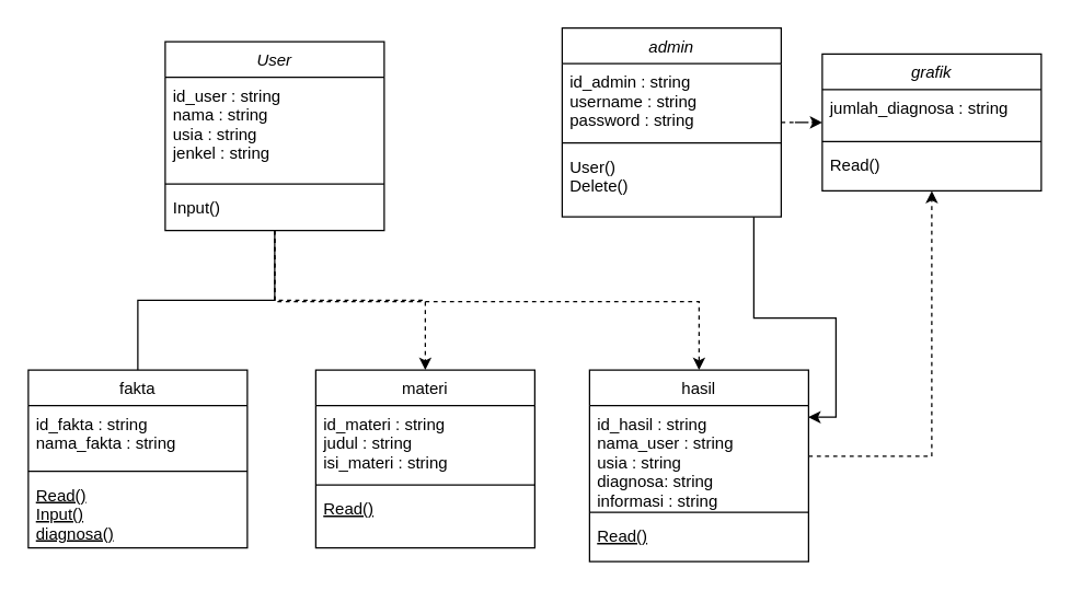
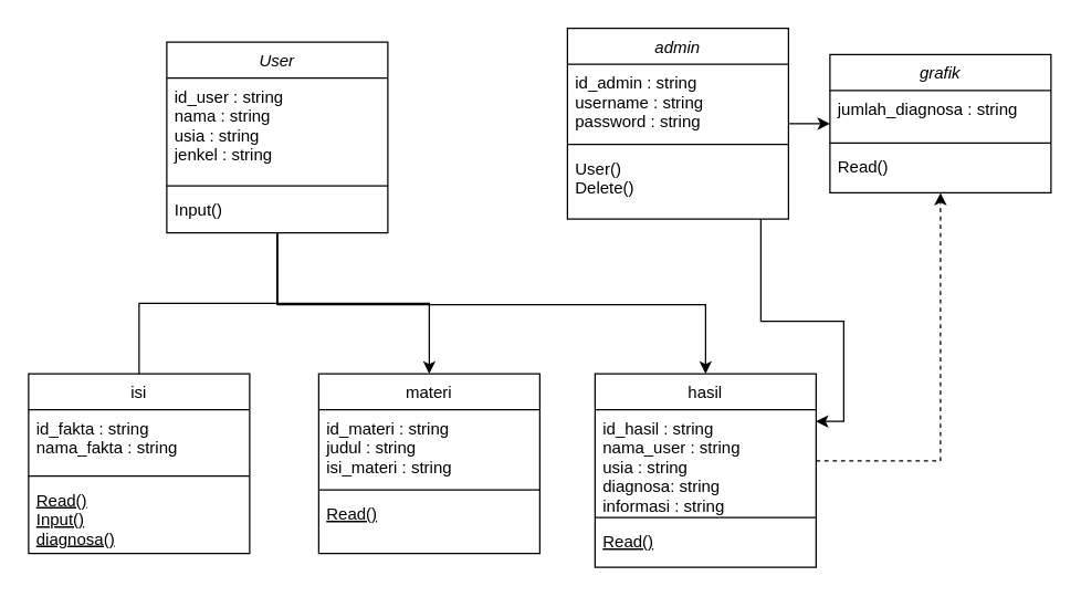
  <mxCell id="0" />
  <mxCell id="1" parent="0" />
  <mxCell id="2" style="edgeStyle=orthogonalEdgeStyle;rounded=0;orthogonalLoop=1;jettySize=auto;html=1;entryX=0.5;entryY=0;entryDx=0;entryDy=0;labelBackgroundColor=default;fontColor=default;strokeColor=default;endArrow=none;" edge="1" parent="1" source="5" target="9"><mxGeometry relative="1" as="geometry" /></mxCell>
- <mxCell id="3" style="edgeStyle=orthogonalEdgeStyle;rounded=0;orthogonalLoop=1;jettySize=auto;html=1;labelBackgroundColor=default;fontColor=default;strokeColor=default;dashed=1;" edge="1" parent="1" source="5" target="13"><mxGeometry relative="1" as="geometry" /></mxCell>
- <mxCell id="4" style="edgeStyle=orthogonalEdgeStyle;rounded=0;orthogonalLoop=1;jettySize=auto;html=1;labelBackgroundColor=default;fontColor=default;strokeColor=default;dashed=1;" edge="1" parent="1" source="5" target="17"><mxGeometry relative="1" as="geometry"><Array as="points"><mxPoint x="200" y="220" /><mxPoint x="510" y="220" /></Array></mxGeometry></mxCell>
+ <mxCell id="3" style="edgeStyle=orthogonalEdgeStyle;rounded=0;orthogonalLoop=1;jettySize=auto;html=1;labelBackgroundColor=default;fontColor=default;strokeColor=default;" edge="1" parent="1" source="5" target="13"><mxGeometry relative="1" as="geometry" /></mxCell>
+ <mxCell id="4" style="edgeStyle=orthogonalEdgeStyle;rounded=0;orthogonalLoop=1;jettySize=auto;html=1;labelBackgroundColor=default;fontColor=default;strokeColor=default;" edge="1" parent="1" source="5" target="17"><mxGeometry relative="1" as="geometry"><Array as="points"><mxPoint x="200" y="220" /><mxPoint x="510" y="220" /></Array></mxGeometry></mxCell>
  <mxCell id="5" value="User" style="swimlane;fontStyle=2;align=center;verticalAlign=top;childLayout=stackLayout;horizontal=1;startSize=26;horizontalStack=0;resizeParent=1;resizeLast=0;collapsible=1;marginBottom=0;rounded=0;shadow=0;strokeWidth=1;fontColor=default;fillColor=default;strokeColor=default;" parent="1" vertex="1"><mxGeometry x="120" y="30" width="160" height="138" as="geometry"><mxRectangle x="230" y="140" width="160" height="26" as="alternateBounds" /></mxGeometry></mxCell>
  <mxCell id="6" value="id_user : string&#10;nama : string&#10;usia : string&#10;jenkel : string" style="text;align=left;verticalAlign=top;spacingLeft=4;spacingRight=4;overflow=hidden;rotatable=0;points=[[0,0.5],[1,0.5]];portConstraint=eastwest;fontColor=default;" parent="5" vertex="1"><mxGeometry y="26" width="160" height="74" as="geometry" /></mxCell>
  <mxCell id="7" value="" style="line;html=1;strokeWidth=1;align=left;verticalAlign=middle;spacingTop=-1;spacingLeft=3;spacingRight=3;rotatable=0;labelPosition=right;points=[];portConstraint=eastwest;" parent="5" vertex="1"><mxGeometry y="100" width="160" height="8" as="geometry" /></mxCell>
  <mxCell id="8" value="Input()" style="text;align=left;verticalAlign=top;spacingLeft=4;spacingRight=4;overflow=hidden;rotatable=0;points=[[0,0.5],[1,0.5]];portConstraint=eastwest;fontColor=default;" parent="5" vertex="1"><mxGeometry y="108" width="160" height="26" as="geometry" /></mxCell>
- <mxCell id="9" value="fakta" style="swimlane;fontStyle=0;align=center;verticalAlign=top;childLayout=stackLayout;horizontal=1;startSize=26;horizontalStack=0;resizeParent=1;resizeLast=0;collapsible=1;marginBottom=0;rounded=0;shadow=0;strokeWidth=1;fontColor=default;" parent="1" vertex="1"><mxGeometry x="20" y="270" width="160" height="130" as="geometry"><mxRectangle x="130" y="380" width="160" height="26" as="alternateBounds" /></mxGeometry></mxCell>
+ <mxCell id="9" value="isi" style="swimlane;fontStyle=0;align=center;verticalAlign=top;childLayout=stackLayout;horizontal=1;startSize=26;horizontalStack=0;resizeParent=1;resizeLast=0;collapsible=1;marginBottom=0;rounded=0;shadow=0;strokeWidth=1;fontColor=default;" parent="1" vertex="1"><mxGeometry x="20" y="270" width="160" height="130" as="geometry"><mxRectangle x="130" y="380" width="160" height="26" as="alternateBounds" /></mxGeometry></mxCell>
  <mxCell id="10" value="id_fakta : string&#10;nama_fakta : string" style="text;align=left;verticalAlign=top;spacingLeft=4;spacingRight=4;overflow=hidden;rotatable=0;points=[[0,0.5],[1,0.5]];portConstraint=eastwest;fontColor=default;" parent="9" vertex="1"><mxGeometry y="26" width="160" height="44" as="geometry" /></mxCell>
  <mxCell id="11" value="" style="line;html=1;strokeWidth=1;align=left;verticalAlign=middle;spacingTop=-1;spacingLeft=3;spacingRight=3;rotatable=0;labelPosition=right;points=[];portConstraint=eastwest;" parent="9" vertex="1"><mxGeometry y="70" width="160" height="8" as="geometry" /></mxCell>
  <mxCell id="12" value="Read()&#10;Input()&#10;diagnosa()" style="text;align=left;verticalAlign=top;spacingLeft=4;spacingRight=4;overflow=hidden;rotatable=0;points=[[0,0.5],[1,0.5]];portConstraint=eastwest;fontStyle=4;fontColor=default;" parent="9" vertex="1"><mxGeometry y="78" width="160" height="52" as="geometry" /></mxCell>
  <mxCell id="13" value="materi" style="swimlane;fontStyle=0;align=center;verticalAlign=top;childLayout=stackLayout;horizontal=1;startSize=26;horizontalStack=0;resizeParent=1;resizeLast=0;collapsible=1;marginBottom=0;rounded=0;shadow=0;strokeWidth=1;fontColor=default;fillColor=default;strokeColor=default;labelBackgroundColor=default;" parent="1" vertex="1"><mxGeometry x="230" y="270" width="160" height="130" as="geometry"><mxRectangle x="340" y="380" width="170" height="26" as="alternateBounds" /></mxGeometry></mxCell>
  <mxCell id="14" value="id_materi : string&#10;judul : string&#10;isi_materi : string" style="text;align=left;verticalAlign=top;spacingLeft=4;spacingRight=4;overflow=hidden;rotatable=0;points=[[0,0.5],[1,0.5]];portConstraint=eastwest;fontColor=default;" parent="13" vertex="1"><mxGeometry y="26" width="160" height="54" as="geometry" /></mxCell>
  <mxCell id="15" value="" style="line;html=1;strokeWidth=1;align=left;verticalAlign=middle;spacingTop=-1;spacingLeft=3;spacingRight=3;rotatable=0;labelPosition=right;points=[];portConstraint=eastwest;" parent="13" vertex="1"><mxGeometry y="80" width="160" height="8" as="geometry" /></mxCell>
  <mxCell id="16" value="Read()" style="text;align=left;verticalAlign=top;spacingLeft=4;spacingRight=4;overflow=hidden;rotatable=0;points=[[0,0.5],[1,0.5]];portConstraint=eastwest;fontStyle=4;fontColor=default;" vertex="1" parent="13"><mxGeometry y="88" width="160" height="42" as="geometry" /></mxCell>
  <mxCell id="17" value="hasil" style="swimlane;fontStyle=0;align=center;verticalAlign=top;childLayout=stackLayout;horizontal=1;startSize=26;horizontalStack=0;resizeParent=1;resizeLast=0;collapsible=1;marginBottom=0;rounded=0;shadow=0;strokeWidth=1;fontColor=default;fillColor=default;strokeColor=default;labelBackgroundColor=default;" vertex="1" parent="1"><mxGeometry x="430" y="270" width="160" height="140" as="geometry"><mxRectangle x="340" y="380" width="170" height="26" as="alternateBounds" /></mxGeometry></mxCell>
  <mxCell id="18" value="id_hasil : string&#10;nama_user : string&#10;usia : string&#10;diagnosa: string&#10;informasi : string" style="text;align=left;verticalAlign=top;spacingLeft=4;spacingRight=4;overflow=hidden;rotatable=0;points=[[0,0.5],[1,0.5]];portConstraint=eastwest;fontColor=default;" vertex="1" parent="17"><mxGeometry y="26" width="160" height="74" as="geometry" /></mxCell>
  <mxCell id="19" value="" style="line;html=1;strokeWidth=1;align=left;verticalAlign=middle;spacingTop=-1;spacingLeft=3;spacingRight=3;rotatable=0;labelPosition=right;points=[];portConstraint=eastwest;" vertex="1" parent="17"><mxGeometry y="100" width="160" height="8" as="geometry" /></mxCell>
  <mxCell id="20" value="Read()" style="text;align=left;verticalAlign=top;spacingLeft=4;spacingRight=4;overflow=hidden;rotatable=0;points=[[0,0.5],[1,0.5]];portConstraint=eastwest;fontStyle=4;fontColor=default;" vertex="1" parent="17"><mxGeometry y="108" width="160" height="32" as="geometry" /></mxCell>
- <mxCell id="21" value="" style="edgeStyle=orthogonalEdgeStyle;rounded=0;orthogonalLoop=1;jettySize=auto;html=1;labelBackgroundColor=default;fontColor=default;strokeColor=default;dashed=1;" edge="1" parent="1" source="23" target="27"><mxGeometry relative="1" as="geometry" /></mxCell>
+ <mxCell id="21" value="" style="edgeStyle=orthogonalEdgeStyle;rounded=0;orthogonalLoop=1;jettySize=auto;html=1;labelBackgroundColor=default;fontColor=default;strokeColor=default;" edge="1" parent="1" source="23" target="27"><mxGeometry relative="1" as="geometry" /></mxCell>
  <mxCell id="22" style="edgeStyle=orthogonalEdgeStyle;rounded=0;orthogonalLoop=1;jettySize=auto;html=1;entryX=0.999;entryY=0.114;entryDx=0;entryDy=0;labelBackgroundColor=default;fontColor=default;strokeColor=default;entryPerimeter=0;" edge="1" parent="1" source="23" target="18"><mxGeometry relative="1" as="geometry"><Array as="points"><mxPoint x="550" y="232" /><mxPoint x="610" y="232" /><mxPoint x="610" y="304" /></Array></mxGeometry></mxCell>
  <mxCell id="23" value="admin" style="swimlane;fontStyle=2;align=center;verticalAlign=top;childLayout=stackLayout;horizontal=1;startSize=26;horizontalStack=0;resizeParent=1;resizeLast=0;collapsible=1;marginBottom=0;rounded=0;shadow=0;strokeWidth=1;fontColor=default;fillColor=default;strokeColor=default;" vertex="1" parent="1"><mxGeometry x="410" y="20" width="160" height="138" as="geometry"><mxRectangle x="230" y="140" width="160" height="26" as="alternateBounds" /></mxGeometry></mxCell>
  <mxCell id="24" value="id_admin : string&#10;username : string&#10;password : string" style="text;align=left;verticalAlign=top;spacingLeft=4;spacingRight=4;overflow=hidden;rotatable=0;points=[[0,0.5],[1,0.5]];portConstraint=eastwest;fontColor=default;" vertex="1" parent="23"><mxGeometry y="26" width="160" height="54" as="geometry" /></mxCell>
  <mxCell id="25" value="" style="line;html=1;strokeWidth=1;align=left;verticalAlign=middle;spacingTop=-1;spacingLeft=3;spacingRight=3;rotatable=0;labelPosition=right;points=[];portConstraint=eastwest;" vertex="1" parent="23"><mxGeometry y="80" width="160" height="8" as="geometry" /></mxCell>
  <mxCell id="26" value="User()&#10;Delete()" style="text;align=left;verticalAlign=top;spacingLeft=4;spacingRight=4;overflow=hidden;rotatable=0;points=[[0,0.5],[1,0.5]];portConstraint=eastwest;fontColor=default;" vertex="1" parent="23"><mxGeometry y="88" width="160" height="32" as="geometry" /></mxCell>
  <mxCell id="27" value="grafik" style="swimlane;fontStyle=2;align=center;verticalAlign=top;childLayout=stackLayout;horizontal=1;startSize=26;horizontalStack=0;resizeParent=1;resizeLast=0;collapsible=1;marginBottom=0;rounded=0;shadow=0;strokeWidth=1;fontColor=default;fillColor=default;strokeColor=default;" vertex="1" parent="1"><mxGeometry x="600" y="39" width="160" height="100" as="geometry"><mxRectangle x="230" y="140" width="160" height="26" as="alternateBounds" /></mxGeometry></mxCell>
  <mxCell id="28" value="jumlah_diagnosa : string" style="text;align=left;verticalAlign=top;spacingLeft=4;spacingRight=4;overflow=hidden;rotatable=0;points=[[0,0.5],[1,0.5]];portConstraint=eastwest;fontColor=default;" vertex="1" parent="27"><mxGeometry y="26" width="160" height="34" as="geometry" /></mxCell>
  <mxCell id="29" value="" style="line;html=1;strokeWidth=1;align=left;verticalAlign=middle;spacingTop=-1;spacingLeft=3;spacingRight=3;rotatable=0;labelPosition=right;points=[];portConstraint=eastwest;" vertex="1" parent="27"><mxGeometry y="60" width="160" height="8" as="geometry" /></mxCell>
  <mxCell id="30" value="Read()" style="text;align=left;verticalAlign=top;spacingLeft=4;spacingRight=4;overflow=hidden;rotatable=0;points=[[0,0.5],[1,0.5]];portConstraint=eastwest;fontColor=default;" vertex="1" parent="27"><mxGeometry y="68" width="160" height="26" as="geometry" /></mxCell>
  <mxCell id="31" style="edgeStyle=orthogonalEdgeStyle;rounded=0;orthogonalLoop=1;jettySize=auto;html=1;entryX=0.5;entryY=1;entryDx=0;entryDy=0;dashed=1;labelBackgroundColor=default;fontColor=default;strokeColor=default;" edge="1" parent="1" source="18" target="27"><mxGeometry relative="1" as="geometry" /></mxCell>
